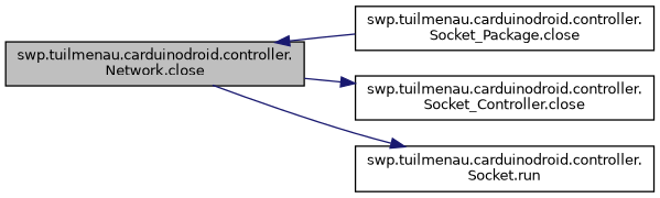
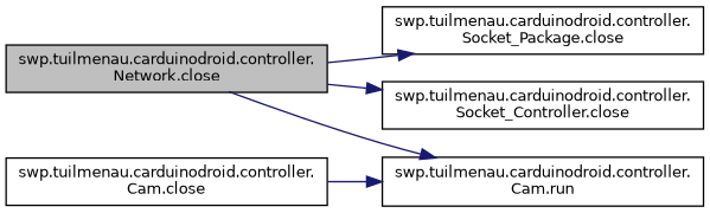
  digraph {
    rankdir=LR
    node [color=black fillcolor=white fontname=Helvetica fontsize=10 shape=record style=filled]
    edge [color=midnightblue fontname=Helvetica fontsize=10 labelfontname=Helvetica labelfontsize=10 style=solid]
    n1 [fillcolor=grey75 fontcolor=black height=0.2 label="swp.tuilmenau.carduinodroid.controller.\lNetwork.close" width=0.4]
    n2 [height=0.2 label="swp.tuilmenau.carduinodroid.controller.\lSocket_Package.close" width=0.4]
    n3 [height=0.2 label="swp.tuilmenau.carduinodroid.controller.\lSocket_Controller.close" width=0.4]
-   n4 [height=0.2 label="swp.tuilmenau.carduinodroid.controller.\lSocket.run" width=0.4]
-   n2 -> n1
+   n4 [height=0.2 label="swp.tuilmenau.carduinodroid.controller.\lCam.run" width=0.4]
+   n5 [height=0.2 label="swp.tuilmenau.carduinodroid.controller.\lCam.close" width=0.4]
+   n1 -> n2
    n1 -> n3
    n1 -> n4
+   n5 -> n4
  }
